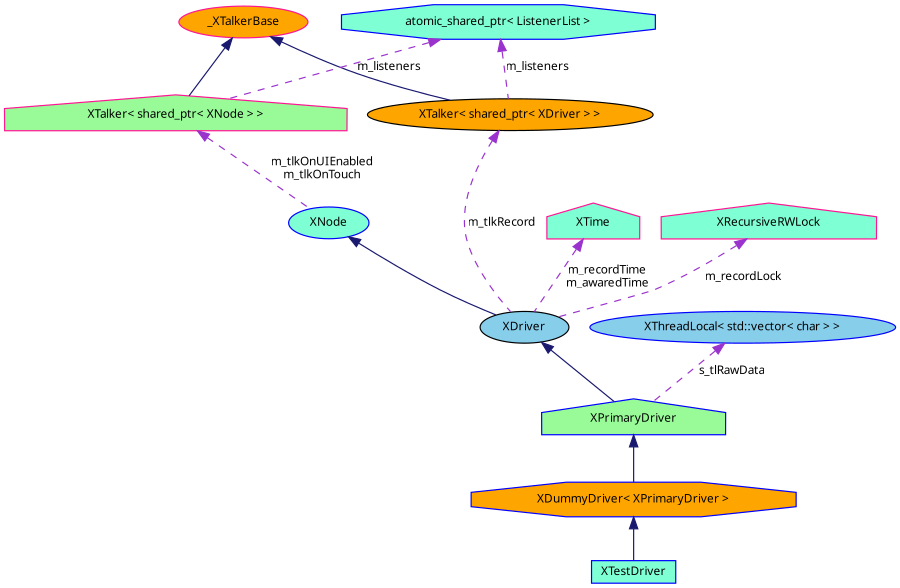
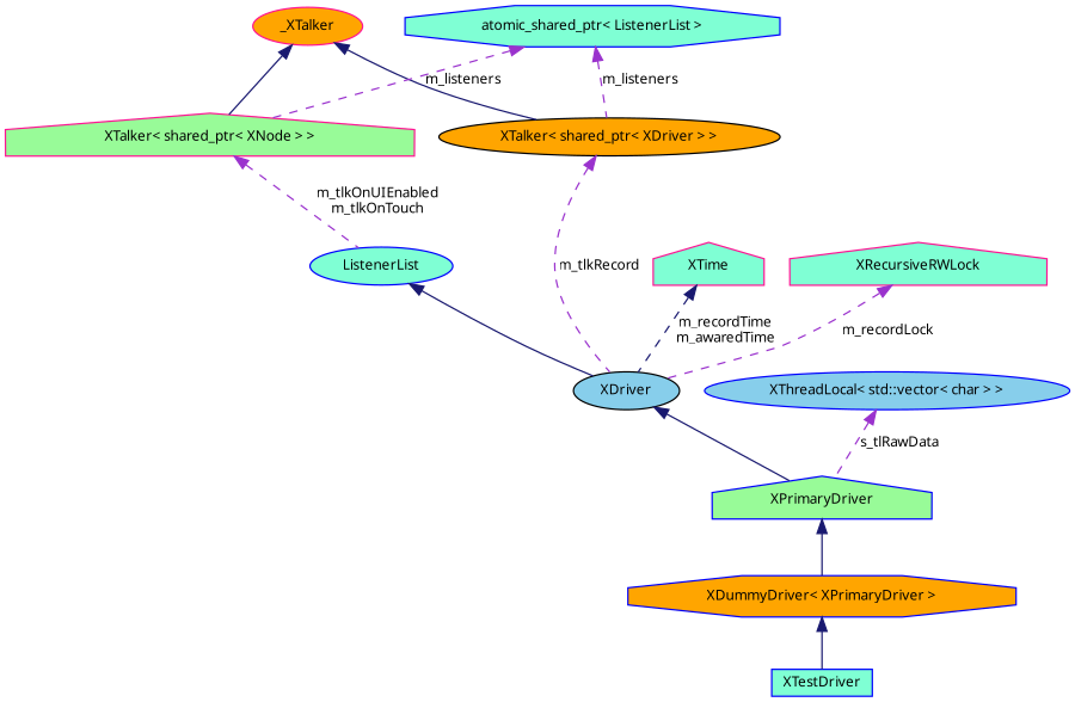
  digraph {
    node [color=blue fillcolor=aquamarine fontname="FreeSans.ttf" fontsize=10 shape=ellipse style=filled]
    edge [color=darkorchid3 dir=back fontname="FreeSans.ttf" fontsize=10 labelfontname="FreeSans.ttf" labelfontsize=10 style=dashed]
    n1 [fontcolor=black height=0.2 label=XTestDriver shape=box width=0.4]
    n2 [fillcolor=orange height=0.2 label="XDummyDriver\< XPrimaryDriver \>" shape=octagon width=0.4]
    n3 [fillcolor=palegreen height=0.2 label=XPrimaryDriver shape=house width=0.4]
    n4 [color=black fillcolor=skyblue height=0.2 label=XDriver width=0.4]
-   n5 [height=0.2 label=XNode width=0.4]
+   n5 [height=0.2 label=ListenerList width=0.4]
    n6 [color=deeppink fillcolor=palegreen height=0.2 label="XTalker\< shared_ptr\< XNode \> \>" shape=house width=0.4]
-   n7 [color=deeppink fillcolor=orange height=0.2 label=_XTalkerBase width=0.4]
+   n7 [color=deeppink fillcolor=orange height=0.2 label=_XTalker width=0.4]
    n8 [color=black fillcolor=orange height=0.2 label="XTalker\< shared_ptr\< XDriver \> \>" width=0.4]
    n9 [height=0.2 label="atomic_shared_ptr\< ListenerList \>" shape=octagon width=0.4]
    n10 [color=deeppink height=0.2 label=XTime shape=house width=0.4]
    n11 [color=deeppink height=0.2 label=XRecursiveRWLock shape=house width=0.4]
    n12 [fillcolor=skyblue height=0.2 label="XThreadLocal\< std::vector\< char \> \>" width=0.4]
    n2 -> n1 [color=midnightblue style=solid]
    n3 -> n2 [color=midnightblue style=solid]
    n4 -> n3 [color=midnightblue style=solid]
    n5 -> n4 [color=midnightblue style=solid]
    n6 -> n5 [label="m_tlkOnUIEnabled\nm_tlkOnTouch"]
    n7 -> n6 [color=midnightblue style=solid]
    n7 -> n8 [color=midnightblue style=solid]
    n8 -> n4 [label=m_tlkRecord]
    n9 -> n6 [label=m_listeners]
    n9 -> n8 [label=m_listeners]
-   n10 -> n4 [label="m_recordTime\nm_awaredTime"]
+   n10 -> n4 [color=midnightblue label="m_recordTime\nm_awaredTime"]
    n11 -> n4 [label=m_recordLock]
    n12 -> n3 [label=s_tlRawData]
  }
